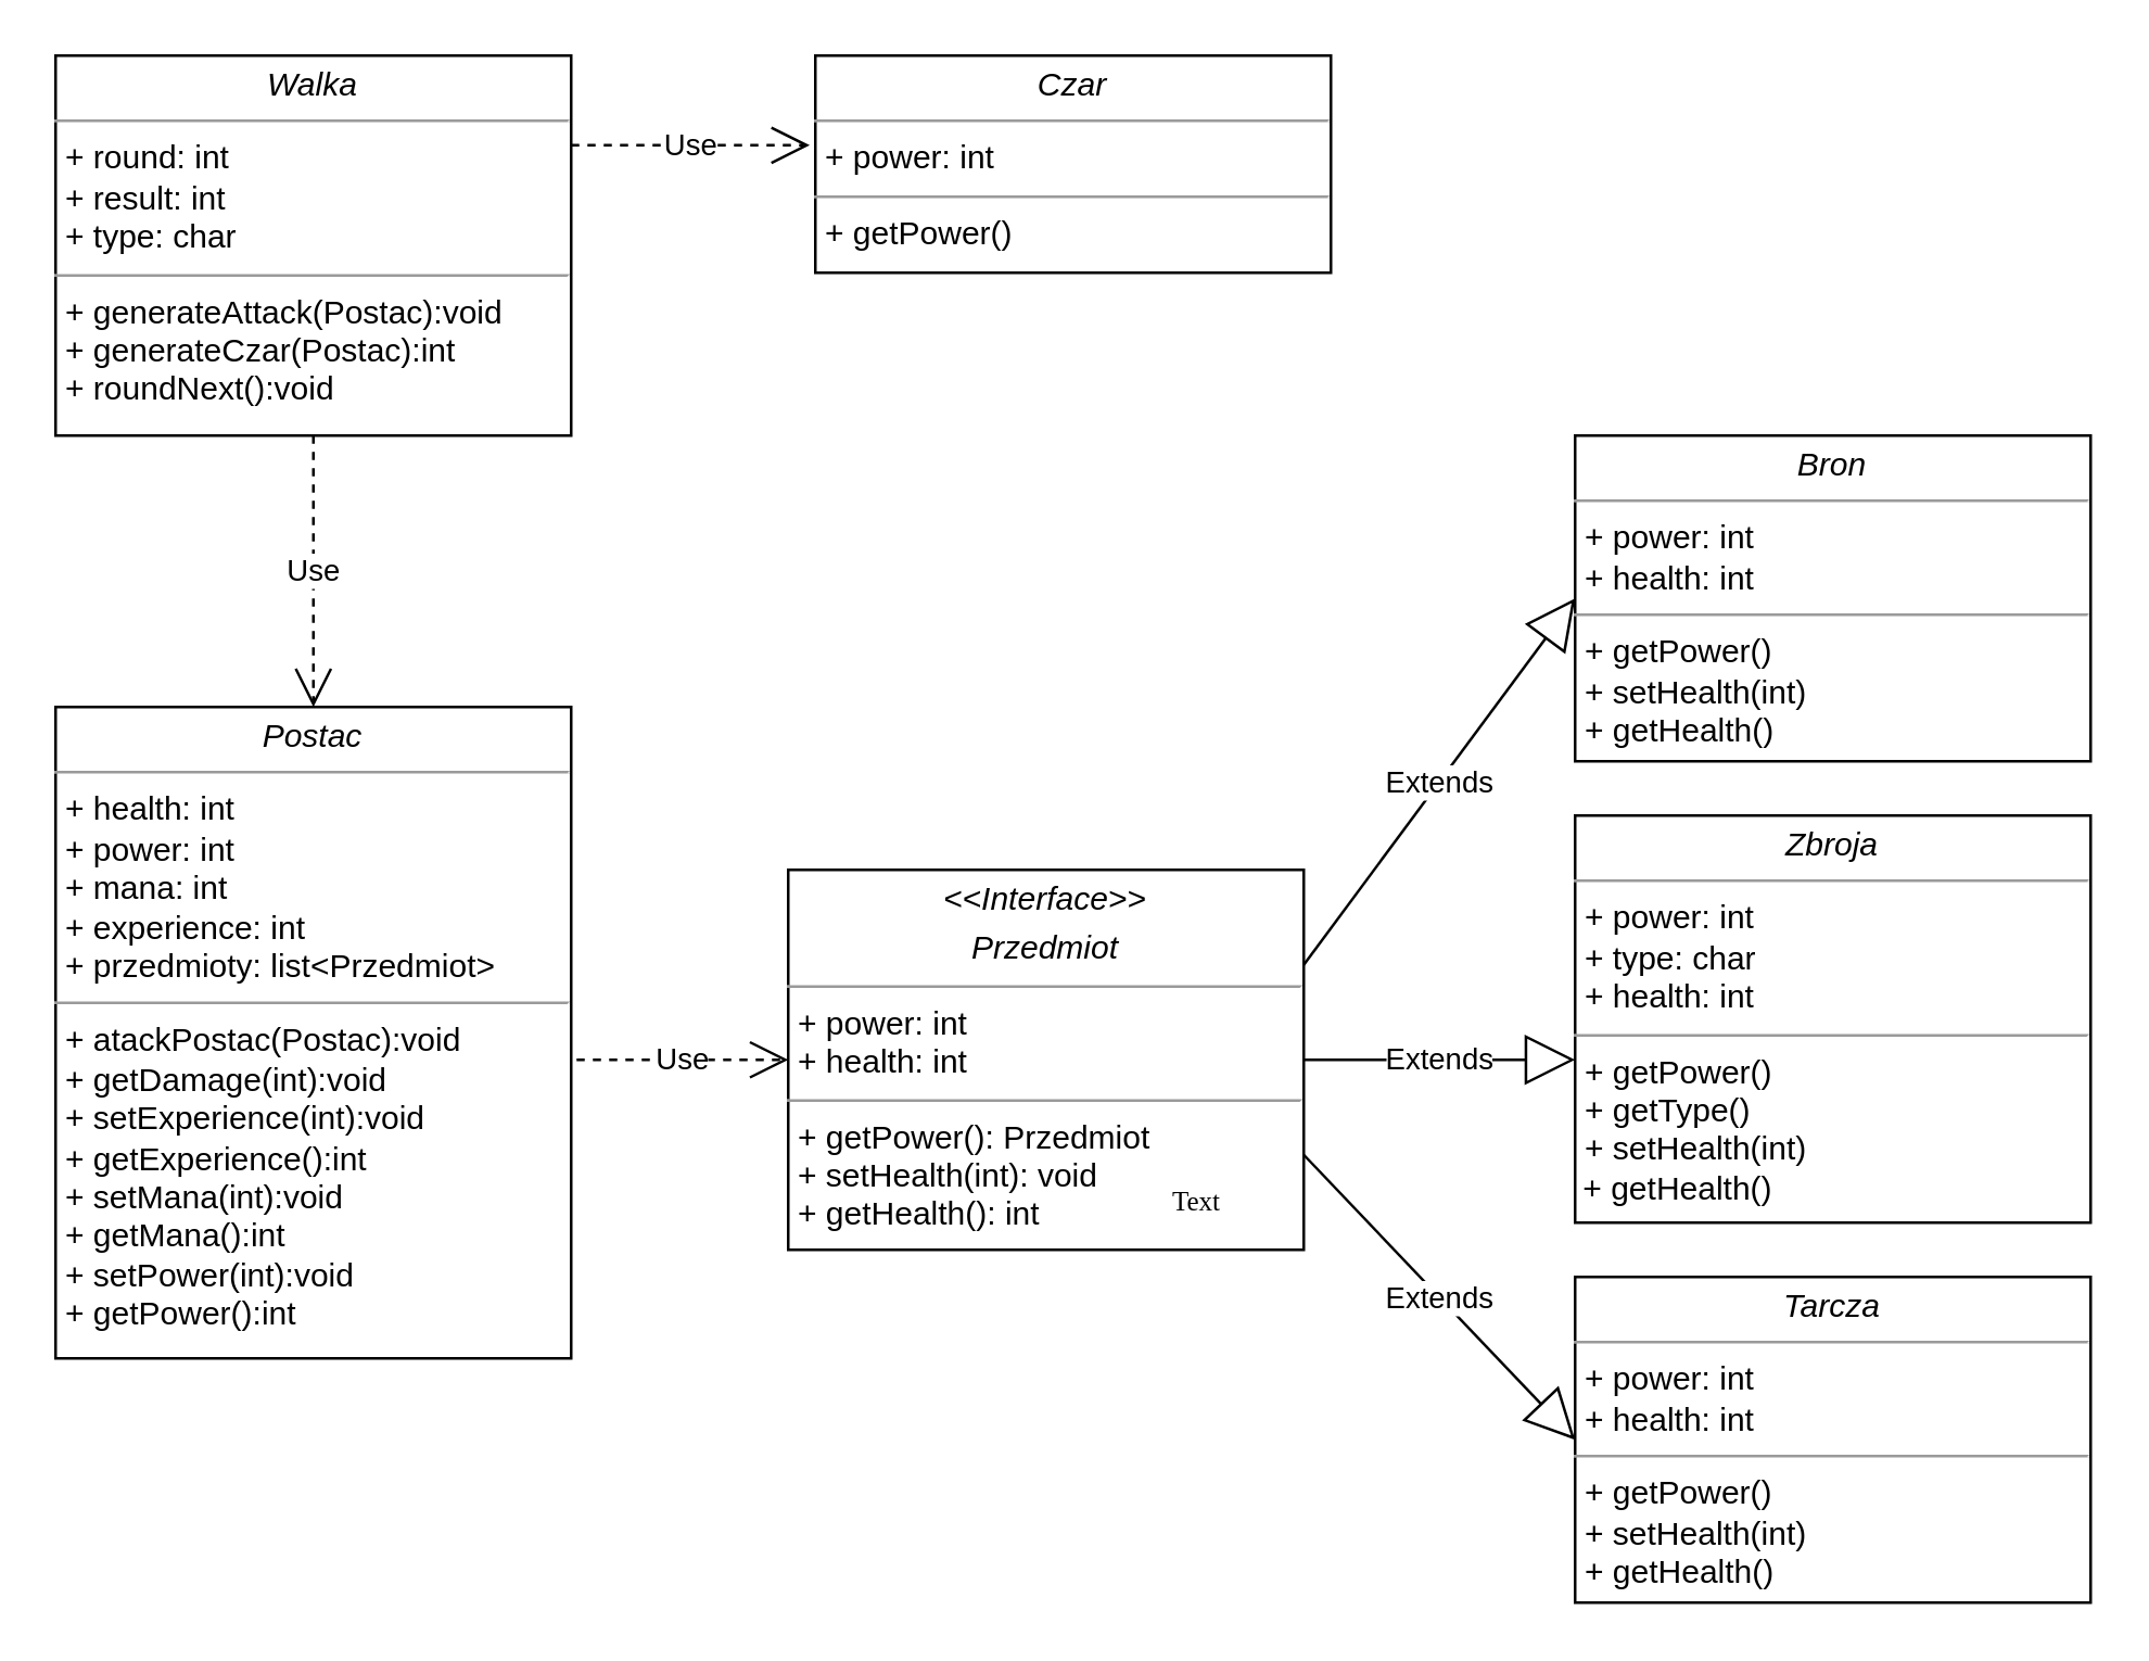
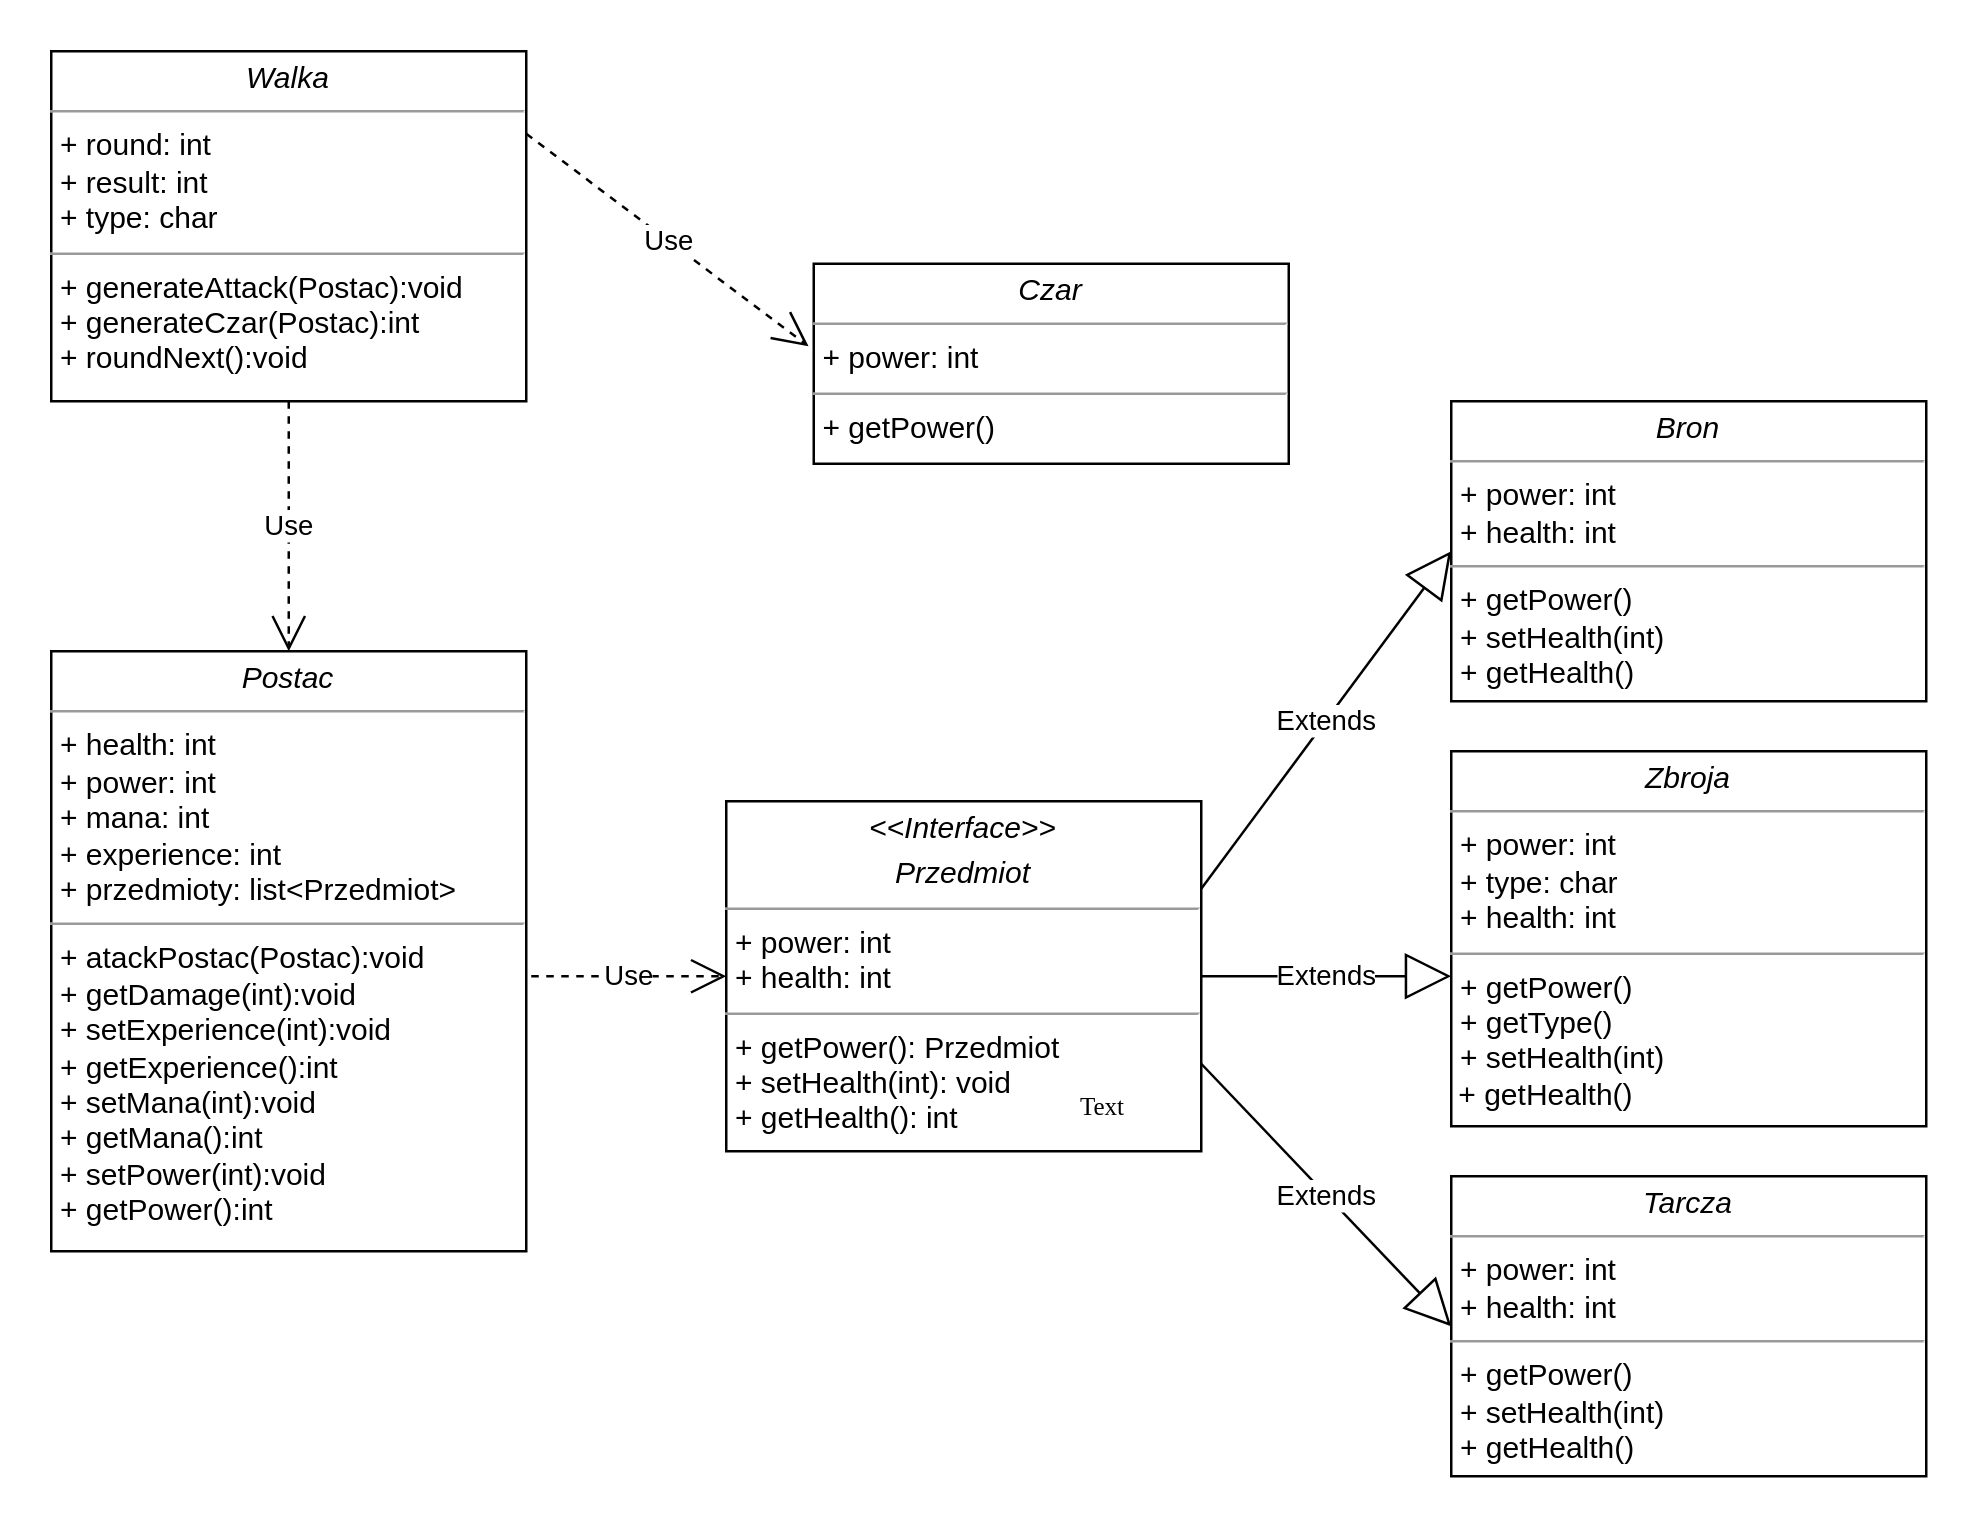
  <mxCell id="0" />
  <mxCell id="1" parent="0" />
  <mxCell id="2" value="&lt;p style=&quot;margin: 0px ; margin-top: 4px ; text-align: center&quot;&gt;&lt;i&gt;Bron&lt;/i&gt;&lt;br&gt;&lt;/p&gt;&lt;hr size=&quot;1&quot;&gt;&lt;p style=&quot;margin: 0px ; margin-left: 4px&quot;&gt;+ power: int&lt;/p&gt;&lt;p style=&quot;margin: 0px ; margin-left: 4px&quot;&gt;+ health: int&lt;br&gt;&lt;/p&gt;&lt;hr size=&quot;1&quot;&gt;&lt;p style=&quot;margin: 0px ; margin-left: 4px&quot;&gt;+ getPower()&lt;/p&gt;&lt;p style=&quot;margin: 0px ; margin-left: 4px&quot;&gt;+ setHealth(int)&lt;/p&gt;&lt;p style=&quot;margin: 0px ; margin-left: 4px&quot;&gt;+ getHealth()&lt;br&gt;&lt;/p&gt;" style="verticalAlign=top;align=left;overflow=fill;fontSize=12;fontFamily=Helvetica;html=1;rounded=0;shadow=0;comic=0;labelBackgroundColor=none;strokeWidth=1" parent="1" vertex="1"><mxGeometry x="580" y="160" width="190" height="120" as="geometry" /></mxCell>
- <mxCell id="3" value="&lt;p style=&quot;margin: 0px ; margin-top: 4px ; text-align: center&quot;&gt;&lt;i&gt;Czar&lt;/i&gt;&lt;br&gt;&lt;/p&gt;&lt;hr size=&quot;1&quot;&gt;&lt;p style=&quot;margin: 0px ; margin-left: 4px&quot;&gt;+ power: int&lt;br&gt;&lt;/p&gt;&lt;hr size=&quot;1&quot;&gt;&lt;p style=&quot;margin: 0px ; margin-left: 4px&quot;&gt;+ getPower()&lt;br&gt;&lt;/p&gt;" style="verticalAlign=top;align=left;overflow=fill;fontSize=12;fontFamily=Helvetica;html=1;rounded=0;shadow=0;comic=0;labelBackgroundColor=none;strokeWidth=1" parent="1" vertex="1"><mxGeometry x="300" y="20" width="190" height="80" as="geometry" /></mxCell>
+ <mxCell id="3" value="&lt;p style=&quot;margin: 0px ; margin-top: 4px ; text-align: center&quot;&gt;&lt;i&gt;Czar&lt;/i&gt;&lt;br&gt;&lt;/p&gt;&lt;hr size=&quot;1&quot;&gt;&lt;p style=&quot;margin: 0px ; margin-left: 4px&quot;&gt;+ power: int&lt;br&gt;&lt;/p&gt;&lt;hr size=&quot;1&quot;&gt;&lt;p style=&quot;margin: 0px ; margin-left: 4px&quot;&gt;+ getPower()&lt;br&gt;&lt;/p&gt;" style="verticalAlign=top;align=left;overflow=fill;fontSize=12;fontFamily=Helvetica;html=1;rounded=0;shadow=0;comic=0;labelBackgroundColor=none;strokeWidth=1" parent="1" vertex="1"><mxGeometry x="325" y="105" width="190" height="80" as="geometry" /></mxCell>
  <mxCell id="4" value="&lt;p style=&quot;margin: 0px ; margin-top: 4px ; text-align: center&quot;&gt;&lt;i&gt;&amp;lt;&amp;lt;Interface&amp;gt;&amp;gt;&lt;br&gt;&lt;/i&gt;&lt;/p&gt;&lt;p style=&quot;margin: 0px ; margin-top: 4px ; text-align: center&quot;&gt;&lt;i&gt;Przedmiot&lt;/i&gt;&lt;br&gt;&lt;/p&gt;&lt;hr size=&quot;1&quot;&gt;&lt;p style=&quot;margin: 0px ; margin-left: 4px&quot;&gt;+ power: int&lt;/p&gt;&lt;p style=&quot;margin: 0px ; margin-left: 4px&quot;&gt;+ health: int&lt;br&gt;&lt;/p&gt;&lt;hr size=&quot;1&quot;&gt;&lt;p style=&quot;margin: 0px ; margin-left: 4px&quot;&gt;+ getPower(): Przedmiot&lt;/p&gt;&lt;p style=&quot;margin: 0px ; margin-left: 4px&quot;&gt;+ setHealth(int): void&lt;/p&gt;&lt;p style=&quot;margin: 0px ; margin-left: 4px&quot;&gt;+ getHealth(): int&lt;br&gt;&lt;/p&gt;" style="verticalAlign=top;align=left;overflow=fill;fontSize=12;fontFamily=Helvetica;html=1;rounded=0;shadow=0;comic=0;labelBackgroundColor=none;strokeWidth=1" parent="1" vertex="1"><mxGeometry x="290" y="320" width="190" height="140" as="geometry" /></mxCell>
  <mxCell id="5" value="&lt;p style=&quot;margin: 0px ; margin-top: 4px ; text-align: center&quot;&gt;&lt;i&gt;Postac&lt;/i&gt;&lt;/p&gt;&lt;hr size=&quot;1&quot;&gt;&lt;p style=&quot;margin: 0px ; margin-left: 4px&quot;&gt;+ health: int&lt;br&gt;+ power: int&lt;/p&gt;&lt;p style=&quot;margin: 0px ; margin-left: 4px&quot;&gt;+ mana: int&lt;/p&gt;&lt;p style=&quot;margin: 0px ; margin-left: 4px&quot;&gt;+ experience: int&lt;/p&gt;&lt;p style=&quot;margin: 0px ; margin-left: 4px&quot;&gt;+ przedmioty: list&amp;lt;Przedmiot&amp;gt;&lt;br&gt;&lt;/p&gt;&lt;hr size=&quot;1&quot;&gt;&lt;p style=&quot;margin: 0px ; margin-left: 4px&quot;&gt;+ atackPostac(Postac):void&lt;br&gt;+ getDamage(int):void&lt;/p&gt;&lt;p style=&quot;margin: 0px ; margin-left: 4px&quot;&gt;+ setExperience(int):void&lt;/p&gt;&lt;p style=&quot;margin: 0px ; margin-left: 4px&quot;&gt;+ getExperience():int&lt;/p&gt;&lt;p style=&quot;margin: 0px ; margin-left: 4px&quot;&gt;+ setMana(int):void&lt;br&gt;&lt;/p&gt;&lt;p style=&quot;margin: 0px ; margin-left: 4px&quot;&gt;+ getMana():int&lt;/p&gt;&lt;p style=&quot;margin: 0px ; margin-left: 4px&quot;&gt;+ setPower(int):void&lt;/p&gt;&lt;p style=&quot;margin: 0px ; margin-left: 4px&quot;&gt;+ getPower():int&lt;/p&gt;" style="verticalAlign=top;align=left;overflow=fill;fontSize=12;fontFamily=Helvetica;html=1;rounded=0;shadow=0;comic=0;labelBackgroundColor=none;strokeWidth=1" parent="1" vertex="1"><mxGeometry x="20" y="260" width="190" height="240" as="geometry" /></mxCell>
  <mxCell id="6" value="Text" style="text;html=1;resizable=0;points=[];autosize=1;align=left;verticalAlign=top;spacingTop=-4;fontSize=10;fontFamily=Verdana;fontColor=#000000;" parent="1" vertex="1"><mxGeometry x="430" y="434" width="40" height="10" as="geometry" /></mxCell>
  <mxCell id="7" value="&lt;p style=&quot;margin: 0px ; margin-top: 4px ; text-align: center&quot;&gt;&lt;i&gt;Walka&lt;/i&gt;&lt;br&gt;&lt;/p&gt;&lt;hr size=&quot;1&quot;&gt;&lt;p style=&quot;margin: 0px ; margin-left: 4px&quot;&gt;+ round: int &lt;br&gt;+ result: int&lt;/p&gt;&lt;p style=&quot;margin: 0px ; margin-left: 4px&quot;&gt;+ type: char&lt;br&gt;&lt;/p&gt;&lt;hr size=&quot;1&quot;&gt;&lt;p style=&quot;margin: 0px ; margin-left: 4px&quot;&gt;+ generateAttack(Postac):void&lt;br&gt;+ generateCzar(Postac):int&lt;/p&gt;&lt;p style=&quot;margin: 0px ; margin-left: 4px&quot;&gt;+ roundNext():void&lt;/p&gt;" style="verticalAlign=top;align=left;overflow=fill;fontSize=12;fontFamily=Helvetica;html=1;rounded=0;shadow=0;comic=0;labelBackgroundColor=none;strokeWidth=1" parent="1" vertex="1"><mxGeometry x="20" y="20" width="190" height="140" as="geometry" /></mxCell>
  <mxCell id="8" value="Use" style="endArrow=open;endSize=12;dashed=1;html=1;exitX=0.5;exitY=1;exitDx=0;exitDy=0;entryX=0.5;entryY=0;entryDx=0;entryDy=0;" edge="1" parent="1" source="7" target="5"><mxGeometry width="160" relative="1" as="geometry"><mxPoint x="320" y="340" as="sourcePoint" /><mxPoint x="480" y="340" as="targetPoint" /></mxGeometry></mxCell>
  <mxCell id="9" value="Use" style="endArrow=open;endSize=12;dashed=1;html=1;entryX=-0.011;entryY=0.413;entryDx=0;entryDy=0;entryPerimeter=0;" edge="1" parent="1" target="3"><mxGeometry width="160" relative="1" as="geometry"><mxPoint x="210" y="53" as="sourcePoint" /><mxPoint x="125" y="270" as="targetPoint" /></mxGeometry></mxCell>
  <mxCell id="10" value="Use" style="endArrow=open;endSize=12;dashed=1;html=1;entryX=0;entryY=0.5;entryDx=0;entryDy=0;" edge="1" parent="1" target="4"><mxGeometry width="160" relative="1" as="geometry"><mxPoint x="212" y="390" as="sourcePoint" /><mxPoint x="125" y="270" as="targetPoint" /></mxGeometry></mxCell>
  <mxCell id="11" value="&lt;p style=&quot;margin: 0px ; margin-top: 4px ; text-align: center&quot;&gt;&lt;i&gt;Zbroja&lt;/i&gt;&lt;br&gt;&lt;/p&gt;&lt;hr size=&quot;1&quot;&gt;&lt;p style=&quot;margin: 0px ; margin-left: 4px&quot;&gt;+ power: int&lt;/p&gt;&lt;p style=&quot;margin: 0px ; margin-left: 4px&quot;&gt;+ type: char&lt;br&gt;&lt;/p&gt;&lt;p style=&quot;margin: 0px ; margin-left: 4px&quot;&gt;+ health: int&lt;br&gt;&lt;/p&gt;&lt;hr size=&quot;1&quot;&gt;&lt;p style=&quot;margin: 0px ; margin-left: 4px&quot;&gt;+ getPower()&lt;/p&gt;&lt;p style=&quot;margin: 0px ; margin-left: 4px&quot;&gt;+ getType()&lt;/p&gt;&lt;p style=&quot;margin: 0px ; margin-left: 4px&quot;&gt;+ setHealth(int)&lt;/p&gt;&amp;nbsp;+ getHealth()" style="verticalAlign=top;align=left;overflow=fill;fontSize=12;fontFamily=Helvetica;html=1;rounded=0;shadow=0;comic=0;labelBackgroundColor=none;strokeWidth=1" vertex="1" parent="1"><mxGeometry x="580" y="300" width="190" height="150" as="geometry" /></mxCell>
  <mxCell id="12" value="&lt;p style=&quot;margin: 0px ; margin-top: 4px ; text-align: center&quot;&gt;&lt;i&gt;Tarcza&lt;/i&gt;&lt;br&gt;&lt;/p&gt;&lt;hr size=&quot;1&quot;&gt;&lt;p style=&quot;margin: 0px ; margin-left: 4px&quot;&gt;+ power: int&lt;/p&gt;&lt;p style=&quot;margin: 0px ; margin-left: 4px&quot;&gt;+ health: int&lt;br&gt;&lt;/p&gt;&lt;hr size=&quot;1&quot;&gt;&lt;p style=&quot;margin: 0px ; margin-left: 4px&quot;&gt;+ getPower()&lt;/p&gt;&lt;p style=&quot;margin: 0px ; margin-left: 4px&quot;&gt;+ setHealth(int)&lt;/p&gt;&lt;p style=&quot;margin: 0px ; margin-left: 4px&quot;&gt;+ getHealth()&lt;br&gt;&lt;/p&gt;" style="verticalAlign=top;align=left;overflow=fill;fontSize=12;fontFamily=Helvetica;html=1;rounded=0;shadow=0;comic=0;labelBackgroundColor=none;strokeWidth=1" vertex="1" parent="1"><mxGeometry x="580" y="470" width="190" height="120" as="geometry" /></mxCell>
  <mxCell id="13" value="Extends" style="endArrow=block;endSize=16;endFill=0;html=1;entryX=0;entryY=0.5;entryDx=0;entryDy=0;exitX=1;exitY=0.25;exitDx=0;exitDy=0;" edge="1" parent="1" source="4" target="2"><mxGeometry width="160" relative="1" as="geometry"><mxPoint x="320" y="380" as="sourcePoint" /><mxPoint x="480" y="380" as="targetPoint" /></mxGeometry></mxCell>
  <mxCell id="14" value="Extends" style="endArrow=block;endSize=16;endFill=0;html=1;entryX=0;entryY=0.6;entryDx=0;entryDy=0;exitX=1;exitY=0.5;exitDx=0;exitDy=0;entryPerimeter=0;" edge="1" parent="1" source="4" target="11"><mxGeometry width="160" relative="1" as="geometry"><mxPoint x="490" y="365" as="sourcePoint" /><mxPoint x="590" y="230" as="targetPoint" /></mxGeometry></mxCell>
  <mxCell id="15" value="Extends" style="endArrow=block;endSize=16;endFill=0;html=1;entryX=0;entryY=0.5;entryDx=0;entryDy=0;exitX=1;exitY=0.75;exitDx=0;exitDy=0;" edge="1" parent="1" source="4" target="12"><mxGeometry width="160" relative="1" as="geometry"><mxPoint x="510" y="430" as="sourcePoint" /><mxPoint x="580" y="312.5" as="targetPoint" /></mxGeometry></mxCell>
